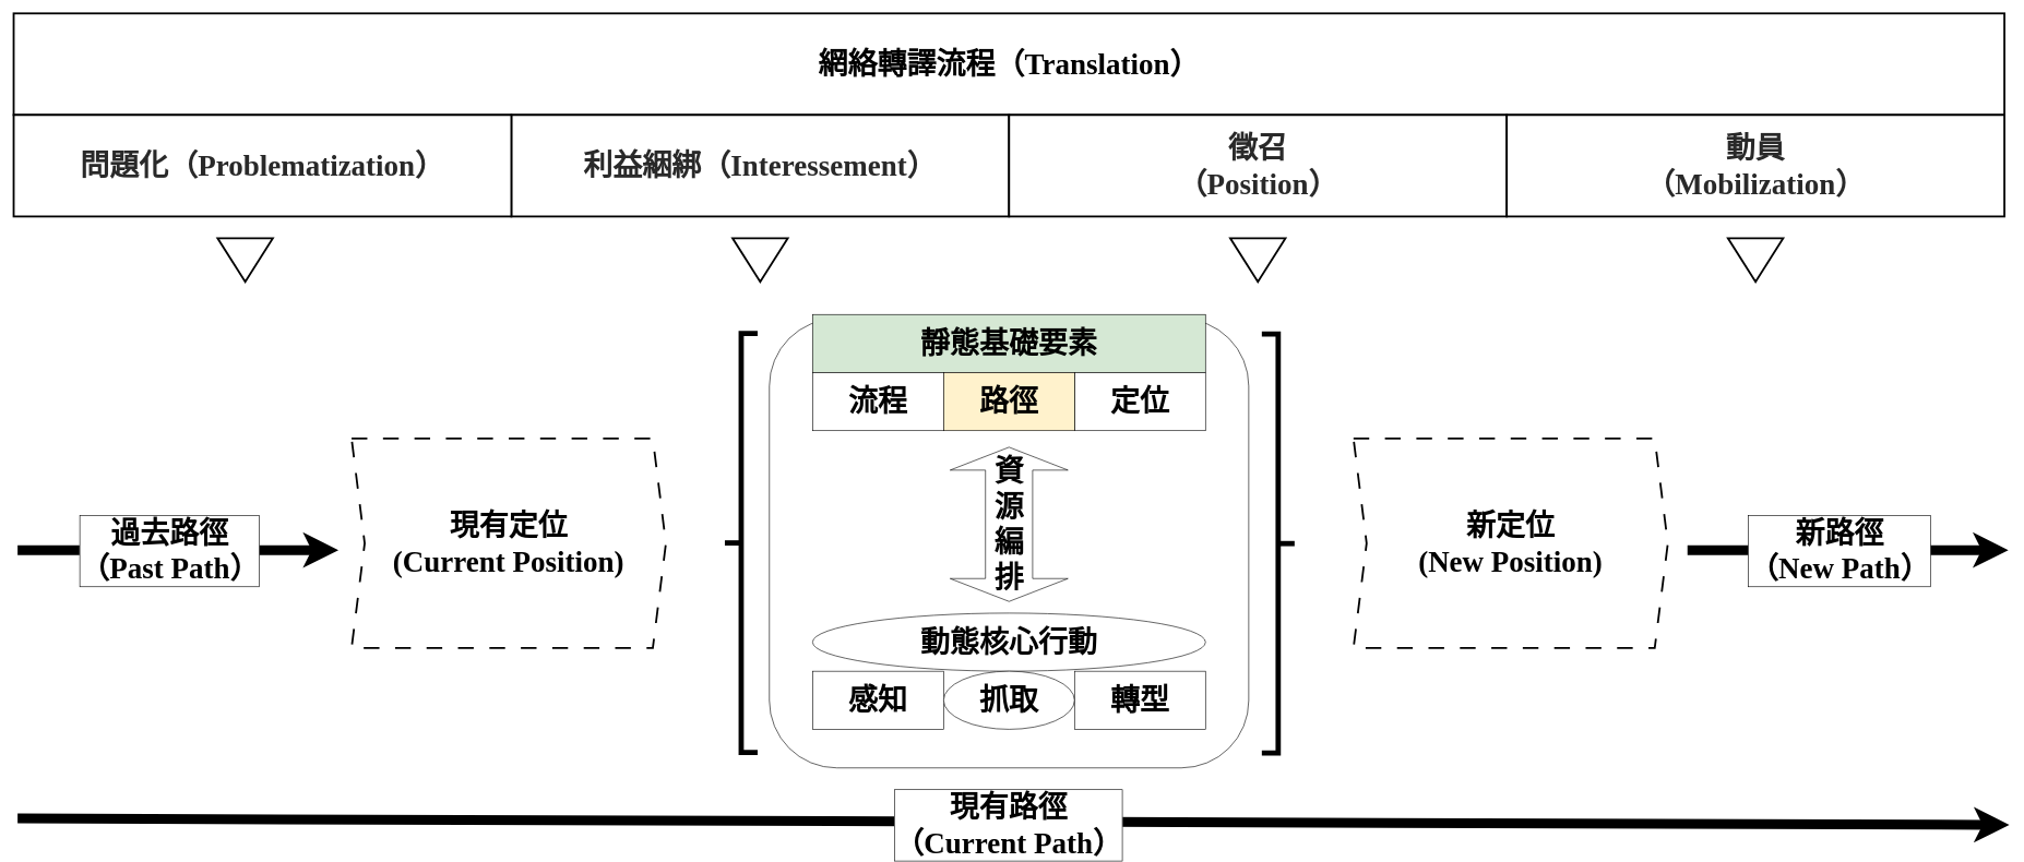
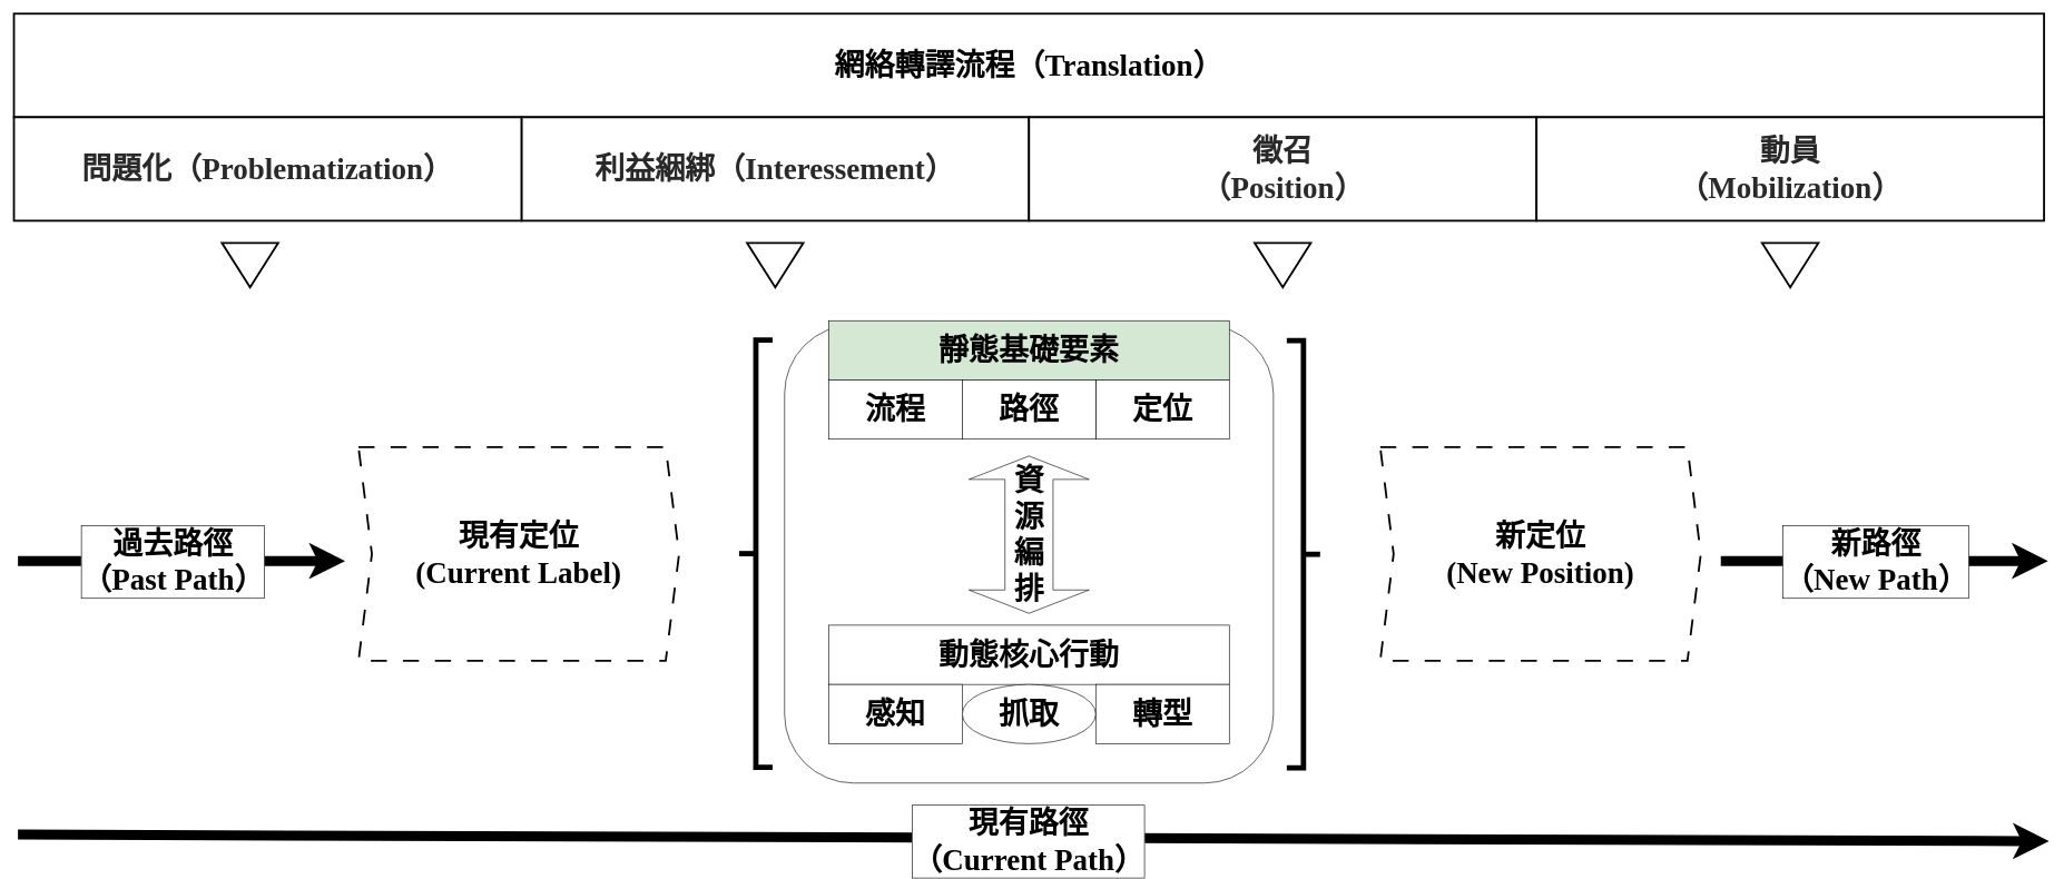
  <mxCell id="0" />
  <mxCell id="1" parent="0" />
  <mxCell id="2" value="" style="rounded=1;whiteSpace=wrap;html=1;" vertex="1" parent="1"><mxGeometry x="1174" y="486.51" width="732" height="686.22" as="geometry" /></mxCell>
  <mxCell id="3" value="" style="group;movable=0;resizable=0;rotatable=0;deletable=0;editable=0;locked=1;connectable=0;strokeWidth=5;" vertex="1" connectable="0" parent="1"><mxGeometry x="20" y="20" width="3040" height="410" as="geometry" /></mxCell>
  <mxCell id="4" value="&lt;div style=&quot;&quot;&gt;&lt;font style=&quot;font-size: 45px;&quot;&gt;&lt;b&gt;&lt;span style=&quot;font-family: 標楷體; background-color: transparent; color: light-dark(rgb(0, 0, 0), rgb(255, 255, 255));&quot;&gt;網絡轉譯流程（&lt;/span&gt;&lt;span style=&quot;background-color: transparent; color: light-dark(rgb(0, 0, 0), rgb(255, 255, 255)); font-family: 標楷體;&quot;&gt;Translation）&lt;/span&gt;&lt;/b&gt;&lt;/font&gt;&lt;/div&gt;" style="rounded=0;whiteSpace=wrap;html=1;movable=1;resizable=1;rotatable=1;deletable=1;editable=1;locked=0;connectable=1;align=center;strokeColor=default;strokeWidth=3;verticalAlign=middle;fontFamily=Helvetica;fontSize=45;fontColor=default;fillColor=default;" vertex="1" parent="3"><mxGeometry width="3040" height="155.135" as="geometry" /></mxCell>
  <mxCell id="5" value="&lt;div style=&quot;&quot;&gt;&lt;span id=&quot;docs-internal-guid-ae83f5a6-7fff-8fde-e0c6-65114a091cd3&quot;&gt;&lt;span style=&quot;color: rgb(41, 41, 41); background-color: rgb(255, 255, 255); font-weight: 700; font-variant-numeric: normal; font-variant-east-asian: normal; font-variant-alternates: normal; font-variant-position: normal; font-variant-emoji: normal; vertical-align: baseline; white-space-collapse: preserve;&quot;&gt;&lt;font face=&quot;標楷體&quot;&gt;利益綑綁（Interessement）&lt;/font&gt;&lt;/span&gt;&lt;/span&gt;&lt;/div&gt;" style="rounded=0;whiteSpace=wrap;html=1;movable=1;resizable=1;rotatable=1;deletable=1;editable=1;locked=0;connectable=1;flipH=1;strokeColor=default;align=center;verticalAlign=middle;fontFamily=Helvetica;fontSize=45;fontColor=default;fillColor=default;strokeWidth=3;" vertex="1" parent="3"><mxGeometry x="760" y="155.135" width="760" height="155.135" as="geometry" /></mxCell>
  <mxCell id="6" value="&lt;div style=&quot;&quot;&gt;&lt;span id=&quot;docs-internal-guid-02cee520-7fff-a714-8f82-c0ed73381c71&quot;&gt;&lt;span style=&quot;color: rgb(41, 41, 41); background-color: rgb(255, 255, 255); font-weight: 700; font-variant-numeric: normal; font-variant-east-asian: normal; font-variant-alternates: normal; font-variant-position: normal; font-variant-emoji: normal; vertical-align: baseline; white-space-collapse: preserve;&quot;&gt;&lt;font face=&quot;標楷體&quot;&gt;徵召&lt;/font&gt;&lt;/span&gt;&lt;/span&gt;&lt;/div&gt;&lt;div style=&quot;&quot;&gt;&lt;span&gt;&lt;span style=&quot;color: rgb(41, 41, 41); background-color: rgb(255, 255, 255); font-weight: 700; font-variant-numeric: normal; font-variant-east-asian: normal; font-variant-alternates: normal; font-variant-position: normal; font-variant-emoji: normal; vertical-align: baseline; white-space-collapse: preserve;&quot;&gt;&lt;font face=&quot;標楷體&quot;&gt;（Position）&lt;/font&gt;&lt;/span&gt;&lt;/span&gt;&lt;/div&gt;" style="rounded=0;whiteSpace=wrap;html=1;movable=1;resizable=1;rotatable=1;deletable=1;editable=1;locked=0;connectable=1;flipH=1;strokeColor=default;align=center;verticalAlign=middle;fontFamily=Helvetica;fontSize=45;fontColor=default;fillColor=default;strokeWidth=3;" vertex="1" parent="3"><mxGeometry x="1520" y="155.135" width="760" height="155.135" as="geometry" /></mxCell>
  <mxCell id="7" value="&lt;div style=&quot;&quot;&gt;&lt;span id=&quot;docs-internal-guid-2bd36903-7fff-b662-3506-067318d8adca&quot;&gt;&lt;span style=&quot;font-family: DFKai-SB; color: rgb(41, 41, 41); background-color: rgb(255, 255, 255); font-weight: 700; font-variant-numeric: normal; font-variant-east-asian: normal; font-variant-alternates: normal; font-variant-position: normal; font-variant-emoji: normal; vertical-align: baseline; white-space-collapse: preserve;&quot;&gt;&lt;font&gt;動員&lt;/font&gt;&lt;/span&gt;&lt;/span&gt;&lt;/div&gt;&lt;div style=&quot;&quot;&gt;&lt;span&gt;&lt;span style=&quot;font-family: DFKai-SB; color: rgb(41, 41, 41); background-color: rgb(255, 255, 255); font-weight: 700; font-variant-numeric: normal; font-variant-east-asian: normal; font-variant-alternates: normal; font-variant-position: normal; font-variant-emoji: normal; vertical-align: baseline; white-space-collapse: preserve;&quot;&gt;&lt;font&gt;（Mobilization）&lt;/font&gt;&lt;/span&gt;&lt;/span&gt;&lt;/div&gt;" style="rounded=0;whiteSpace=wrap;html=1;movable=1;resizable=1;rotatable=1;deletable=1;editable=1;locked=0;connectable=1;flipH=1;strokeColor=default;align=center;verticalAlign=middle;fontFamily=Helvetica;fontSize=45;fontColor=default;fillColor=default;strokeWidth=3;" vertex="1" parent="3"><mxGeometry x="2280.0" y="155.135" width="760" height="155.135" as="geometry" /></mxCell>
  <mxCell id="8" value="&lt;div style=&quot;&quot;&gt;&lt;b&gt;&lt;font face=&quot;標楷體&quot;&gt;&lt;span id=&quot;docs-internal-guid-4d6b0944-7fff-3b9e-f96f-b2088e79abd8&quot;&gt;&lt;span style=&quot;color: rgb(41, 41, 41); background-color: rgb(255, 255, 255); font-variant-numeric: normal; font-variant-east-asian: normal; font-variant-alternates: normal; font-variant-position: normal; font-variant-emoji: normal; vertical-align: baseline; white-space-collapse: preserve;&quot;&gt;問題化&lt;/span&gt;&lt;/span&gt;&lt;span style=&quot;background-color: rgb(255, 255, 255); color: rgb(41, 41, 41); white-space-collapse: preserve;&quot;&gt;（Problematization）&lt;/span&gt;&lt;/font&gt;&lt;/b&gt;&lt;/div&gt;" style="rounded=0;whiteSpace=wrap;html=1;movable=1;resizable=1;rotatable=1;deletable=1;editable=1;locked=0;connectable=1;flipH=1;fontSize=45;align=center;strokeColor=default;strokeWidth=3;verticalAlign=middle;fontFamily=Helvetica;fontColor=default;fillColor=default;" vertex="1" parent="3"><mxGeometry y="155.135" width="760" height="155.135" as="geometry" /></mxCell>
  <mxCell id="9" value="" style="triangle;whiteSpace=wrap;html=1;direction=south;fontStyle=1;strokeWidth=3;" vertex="1" parent="3"><mxGeometry x="311.389" y="343.514" width="84.444" height="66.486" as="geometry" /></mxCell>
  <mxCell id="10" value="" style="triangle;whiteSpace=wrap;html=1;direction=south;fontStyle=1;strokeWidth=3;" vertex="1" parent="3"><mxGeometry x="1097.778" y="343.514" width="84.444" height="66.486" as="geometry" /></mxCell>
  <mxCell id="11" value="" style="triangle;whiteSpace=wrap;html=1;direction=south;fontStyle=1;strokeWidth=3;" vertex="1" parent="3"><mxGeometry x="1857.778" y="343.514" width="84.444" height="66.486" as="geometry" /></mxCell>
  <mxCell id="12" value="" style="triangle;whiteSpace=wrap;html=1;direction=south;fontStyle=1;strokeWidth=3;" vertex="1" parent="3"><mxGeometry x="2617.778" y="343.514" width="84.444" height="66.486" as="geometry" /></mxCell>
  <mxCell id="13" value="" style="endArrow=classic;html=1;rounded=0;fontSize=45;strokeWidth=15;strokeColor=default;align=center;verticalAlign=middle;fontFamily=Helvetica;fontColor=default;labelBackgroundColor=default;" edge="1" parent="1"><mxGeometry relative="1" as="geometry"><mxPoint x="26" y="840" as="sourcePoint" /><mxPoint x="516" y="840" as="targetPoint" /></mxGeometry></mxCell>
  <mxCell id="14" value="&lt;font face=&quot;標楷體&quot;&gt;&lt;span style=&quot;font-size: 45px;&quot;&gt;&lt;b&gt;過去路徑&lt;/b&gt;&lt;/span&gt;&lt;/font&gt;&lt;div&gt;&lt;font face=&quot;標楷體&quot;&gt;&lt;span style=&quot;font-size: 45px;&quot;&gt;&lt;b&gt;（Past Path）&lt;/b&gt;&lt;/span&gt;&lt;/font&gt;&lt;/div&gt;" style="edgeLabel;html=1;align=center;verticalAlign=middle;resizable=1;points=[];labelBorderColor=default;textShadow=0;movable=1;rotatable=1;deletable=1;editable=1;locked=0;connectable=1;rounded=0;strokeColor=default;strokeWidth=15;fontFamily=Helvetica;fontSize=45;fontColor=default;labelBackgroundColor=default;" vertex="1" connectable="0" parent="13"><mxGeometry x="-0.009" y="-1" relative="1" as="geometry"><mxPoint x="-12" y="-1" as="offset" /></mxGeometry></mxCell>
  <mxCell id="15" value="" style="endArrow=classic;html=1;rounded=0;fontSize=45;strokeWidth=15;" edge="1" parent="1"><mxGeometry relative="1" as="geometry"><mxPoint x="26" y="1250" as="sourcePoint" /><mxPoint x="3067.54" y="1259.92" as="targetPoint" /></mxGeometry></mxCell>
  <mxCell id="16" value="Label" style="edgeLabel;resizable=0;html=1;;align=center;verticalAlign=middle;" connectable="0" vertex="1" parent="15"><mxGeometry relative="1" as="geometry" /></mxCell>
  <mxCell id="17" value="Text" style="edgeLabel;html=1;align=center;verticalAlign=middle;resizable=0;points=[];" vertex="1" connectable="0" parent="15"><mxGeometry x="-0.018" y="2" relative="1" as="geometry"><mxPoint x="-1" as="offset" /></mxGeometry></mxCell>
  <mxCell id="18" value="&lt;font face=&quot;標楷體&quot;&gt;&lt;span style=&quot;font-size: 45px;&quot;&gt;&lt;b&gt;現有路徑&lt;/b&gt;&lt;/span&gt;&lt;/font&gt;&lt;div&gt;&lt;font face=&quot;標楷體&quot;&gt;&lt;span style=&quot;font-size: 45px;&quot;&gt;&lt;b&gt;（Current Path）&lt;/b&gt;&lt;/span&gt;&lt;/font&gt;&lt;/div&gt;" style="edgeLabel;html=1;align=center;verticalAlign=middle;resizable=0;points=[];labelBorderColor=default;" vertex="1" connectable="0" parent="15"><mxGeometry x="-0.009" y="-1" relative="1" as="geometry"><mxPoint x="6" y="4" as="offset" /></mxGeometry></mxCell>
- <mxCell id="19" value="現有定位&lt;div&gt;(Current Position)&lt;/div&gt;" style="shape=step;perimeter=stepPerimeter;whiteSpace=wrap;html=1;fixedSize=1;fontSize=45;fontStyle=1;fontFamily=標楷體;dashed=1;dashPattern=8 8;strokeColor=default;strokeWidth=3;align=center;verticalAlign=middle;fontColor=default;fillColor=default;" vertex="1" parent="1"><mxGeometry x="536" y="669.62" width="480" height="320" as="geometry" /></mxCell>
+ <mxCell id="19" value="現有定位&lt;div&gt;(Current Label)&lt;/div&gt;" style="shape=step;perimeter=stepPerimeter;whiteSpace=wrap;html=1;fixedSize=1;fontSize=45;fontStyle=1;fontFamily=標楷體;dashed=1;dashPattern=8 8;strokeColor=default;strokeWidth=3;align=center;verticalAlign=middle;fontColor=default;fillColor=default;" vertex="1" parent="1"><mxGeometry x="536" y="669.62" width="480" height="320" as="geometry" /></mxCell>
  <mxCell id="20" value="新定位&lt;div&gt;(New Position)&lt;/div&gt;" style="shape=step;perimeter=stepPerimeter;whiteSpace=wrap;html=1;fixedSize=1;fontSize=45;fontStyle=1;fontFamily=標楷體;dashed=1;dashPattern=8 8;strokeWidth=3;" vertex="1" parent="1"><mxGeometry x="2066" y="669.62" width="480" height="320" as="geometry" /></mxCell>
  <mxCell id="21" value="" style="group" vertex="1" connectable="0" parent="1"><mxGeometry x="1036" y="460" width="960" height="696.22" as="geometry" /></mxCell>
  <mxCell id="22" value="" style="group;movable=0;resizable=0;rotatable=0;deletable=0;editable=0;locked=1;connectable=0;" vertex="1" connectable="0" parent="21"><mxGeometry x="152" y="30.005" width="703.5" height="659.995" as="geometry" /></mxCell>
  <mxCell id="23" value="" style="group;movable=0;resizable=0;rotatable=0;deletable=0;editable=0;locked=1;connectable=0;" vertex="1" connectable="0" parent="22"><mxGeometry x="52" y="-10" width="600" height="177.528" as="geometry" /></mxCell>
  <mxCell id="24" value="&lt;b&gt;靜態基礎要素&lt;/b&gt;" style="rounded=0;whiteSpace=wrap;html=1;fontSize=45;fontFamily=標楷體;fillColor=#d5e8d4;" vertex="1" parent="23"><mxGeometry width="600" height="88.764" as="geometry" /></mxCell>
  <mxCell id="25" value="&lt;font face=&quot;標楷體&quot; style=&quot;font-size: 45px;&quot;&gt;&lt;b&gt;流程&lt;/b&gt;&lt;/font&gt;" style="rounded=0;whiteSpace=wrap;html=1;" vertex="1" parent="23"><mxGeometry y="88.764" width="200" height="88.764" as="geometry" /></mxCell>
  <mxCell id="26" value="&lt;font face=&quot;標楷體&quot; style=&quot;font-size: 45px;&quot;&gt;&lt;b&gt;定位&lt;/b&gt;&lt;/font&gt;" style="rounded=0;whiteSpace=wrap;html=1;" vertex="1" parent="23"><mxGeometry x="400" y="88.764" width="200" height="88.764" as="geometry" /></mxCell>
- <mxCell id="27" value="&lt;font face=&quot;標楷體&quot;&gt;&lt;span style=&quot;font-size: 45px;&quot;&gt;&lt;b&gt;路徑&lt;/b&gt;&lt;/span&gt;&lt;/font&gt;" style="rounded=0;whiteSpace=wrap;html=1;fillColor=#fff2cc;" vertex="1" parent="23"><mxGeometry x="200" y="88.764" width="200" height="88.764" as="geometry" /></mxCell>
+ <mxCell id="27" value="&lt;font face=&quot;標楷體&quot;&gt;&lt;span style=&quot;font-size: 45px;&quot;&gt;&lt;b&gt;路徑&lt;/b&gt;&lt;/span&gt;&lt;/font&gt;" style="rounded=0;whiteSpace=wrap;html=1;" vertex="1" parent="23"><mxGeometry x="200" y="88.764" width="200" height="88.764" as="geometry" /></mxCell>
  <mxCell id="28" value="" style="group;movable=0;resizable=0;rotatable=0;deletable=0;editable=0;locked=1;connectable=0;" vertex="1" connectable="0" parent="22"><mxGeometry x="52" y="446.247" width="600" height="177.528" as="geometry" /></mxCell>
- <mxCell id="29" value="&lt;b&gt;動態核心行動&lt;/b&gt;" style="ellipse;whiteSpace=wrap;html=1;fontSize=45;fontFamily=標楷體;" vertex="1" parent="28"><mxGeometry width="600" height="88.764" as="geometry" /></mxCell>
+ <mxCell id="29" value="&lt;b&gt;動態核心行動&lt;/b&gt;" style="rounded=0;whiteSpace=wrap;html=1;fontSize=45;fontFamily=標楷體;" vertex="1" parent="28"><mxGeometry width="600" height="88.764" as="geometry" /></mxCell>
  <mxCell id="30" value="&lt;font face=&quot;標楷體&quot; style=&quot;font-size: 45px;&quot;&gt;&lt;b&gt;感知&lt;/b&gt;&lt;/font&gt;" style="rounded=0;whiteSpace=wrap;html=1;" vertex="1" parent="28"><mxGeometry y="88.764" width="200" height="88.764" as="geometry" /></mxCell>
  <mxCell id="31" value="&lt;font face=&quot;標楷體&quot; style=&quot;font-size: 45px;&quot;&gt;&lt;b&gt;轉型&lt;/b&gt;&lt;/font&gt;" style="rounded=0;whiteSpace=wrap;html=1;" vertex="1" parent="28"><mxGeometry x="400" y="88.764" width="200" height="88.764" as="geometry" /></mxCell>
  <mxCell id="32" value="&lt;font face=&quot;標楷體&quot;&gt;&lt;span style=&quot;font-size: 45px;&quot;&gt;&lt;b&gt;抓取&lt;/b&gt;&lt;/span&gt;&lt;/font&gt;" style="ellipse;whiteSpace=wrap;html=1;" vertex="1" parent="28"><mxGeometry x="200" y="88.764" width="200" height="88.764" as="geometry" /></mxCell>
  <mxCell id="33" value="&lt;span style=&quot;font-weight: 700; text-wrap-mode: wrap; font-size: 45px;&quot;&gt;&lt;font face=&quot;標楷體&quot;&gt;資源&lt;/font&gt;&lt;/span&gt;&lt;div&gt;&lt;div style=&quot;font-weight: 700; text-wrap-mode: wrap;&quot;&gt;&lt;span style=&quot;font-size: 45px;&quot;&gt;&lt;font face=&quot;標楷體&quot;&gt;編排&lt;/font&gt;&lt;/span&gt;&lt;/div&gt;&lt;/div&gt;" style="html=1;shadow=0;dashed=0;align=center;verticalAlign=middle;shape=mxgraph.arrows2.twoWayArrow;dy=0.6;dx=35;direction=south;movable=0;resizable=0;rotatable=0;deletable=0;editable=0;locked=1;connectable=0;" vertex="1" parent="22"><mxGeometry x="262" y="192.777" width="180" height="235.669" as="geometry" /></mxCell>
  <mxCell id="34" value="" style="strokeWidth=8;html=1;shape=mxgraph.flowchart.annotation_2;align=left;labelPosition=right;pointerEvents=1;" vertex="1" parent="21"><mxGeometry x="70" y="49" width="50" height="640" as="geometry" /></mxCell>
  <mxCell id="35" value="" style="strokeWidth=8;html=1;shape=mxgraph.flowchart.annotation_2;align=left;labelPosition=right;pointerEvents=1;direction=west;" vertex="1" parent="21"><mxGeometry x="890" y="50" width="50" height="640" as="geometry" /></mxCell>
  <mxCell id="36" value="" style="endArrow=classic;html=1;rounded=0;fontSize=45;strokeWidth=15;strokeColor=default;align=center;verticalAlign=middle;fontFamily=Helvetica;fontColor=default;labelBackgroundColor=default;" edge="1" parent="1"><mxGeometry relative="1" as="geometry"><mxPoint x="2576" y="840" as="sourcePoint" /><mxPoint x="3066" y="840" as="targetPoint" /></mxGeometry></mxCell>
  <mxCell id="37" value="&lt;font face=&quot;標楷體&quot;&gt;&lt;span style=&quot;font-size: 45px;&quot;&gt;&lt;b&gt;新路徑&lt;/b&gt;&lt;/span&gt;&lt;/font&gt;&lt;div&gt;&lt;font face=&quot;標楷體&quot;&gt;&lt;span style=&quot;font-size: 45px;&quot;&gt;&lt;b&gt;（New Path）&lt;/b&gt;&lt;/span&gt;&lt;/font&gt;&lt;/div&gt;" style="edgeLabel;html=1;align=center;verticalAlign=middle;resizable=1;points=[];labelBorderColor=default;textShadow=0;movable=1;rotatable=1;deletable=1;editable=1;locked=0;connectable=1;rounded=0;strokeColor=default;strokeWidth=15;fontFamily=Helvetica;fontSize=45;fontColor=default;labelBackgroundColor=default;" vertex="1" connectable="0" parent="36"><mxGeometry x="-0.009" y="-1" relative="1" as="geometry"><mxPoint x="-12" y="-1" as="offset" /></mxGeometry></mxCell>
